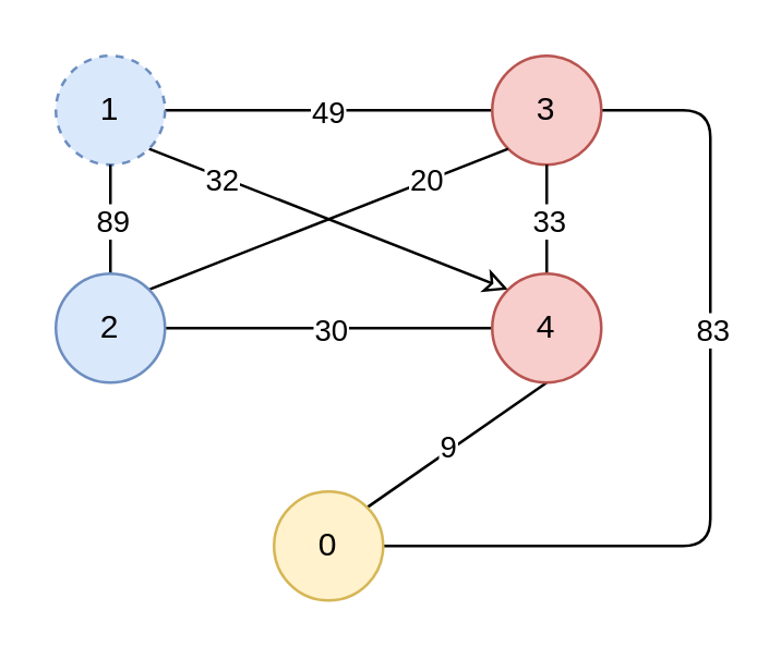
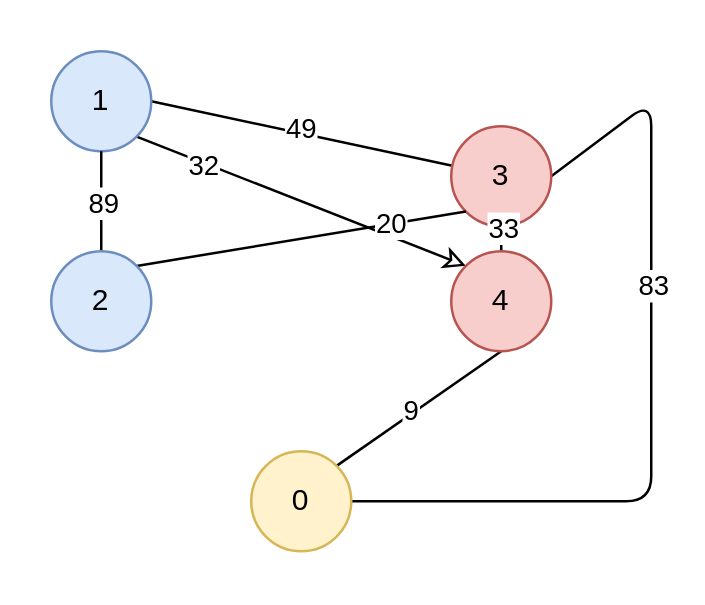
  <mxCell id="0" />
  <mxCell id="1" parent="0" />
  <mxCell id="2" style="orthogonalLoop=1;jettySize=auto;html=1;exitX=1;exitY=1;exitDx=0;exitDy=0;strokeColor=default;rounded=0;entryX=0;entryY=0;entryDx=0;entryDy=0;endArrow=classic;endFill=0;" parent="1" source="6" target="21" edge="1"><mxGeometry relative="1" as="geometry"><mxPoint x="170" y="120" as="targetPoint" /></mxGeometry></mxCell>
  <mxCell id="3" value="32" style="edgeLabel;html=1;align=center;verticalAlign=middle;resizable=0;points=[];" vertex="1" connectable="0" parent="2"><mxGeometry x="-0.404" relative="1" as="geometry"><mxPoint x="-13" y="-4" as="offset" /></mxGeometry></mxCell>
  <mxCell id="4" style="edgeStyle=none;rounded=0;orthogonalLoop=1;jettySize=auto;html=1;exitX=1;exitY=0.5;exitDx=0;exitDy=0;endArrow=none;endFill=0;strokeColor=default;" parent="1" source="6" target="9" edge="1"><mxGeometry relative="1" as="geometry" /></mxCell>
  <mxCell id="5" value="49" style="edgeLabel;html=1;align=center;verticalAlign=middle;resizable=0;points=[];" vertex="1" connectable="0" parent="4"><mxGeometry x="-0.193" y="-1" relative="1" as="geometry"><mxPoint x="11" y="-1" as="offset" /></mxGeometry></mxCell>
- <mxCell id="6" value="1" style="ellipse;whiteSpace=wrap;html=1;aspect=fixed;fillColor=#dae8fc;strokeColor=#6c8ebf;dashed=1;" parent="1" vertex="1"><mxGeometry x="20" y="20" width="40" height="40" as="geometry" /></mxCell>
+ <mxCell id="6" value="1" style="ellipse;whiteSpace=wrap;html=1;aspect=fixed;fillColor=#dae8fc;strokeColor=#6c8ebf;" parent="1" vertex="1"><mxGeometry x="20" y="20" width="40" height="40" as="geometry" /></mxCell>
  <mxCell id="7" style="edgeStyle=none;rounded=1;orthogonalLoop=1;jettySize=auto;html=1;exitX=1;exitY=0.5;exitDx=0;exitDy=0;entryX=1;entryY=0.5;entryDx=0;entryDy=0;endArrow=none;endFill=0;strokeColor=default;" parent="1" source="9" target="22" edge="1"><mxGeometry relative="1" as="geometry"><Array as="points"><mxPoint x="260" y="40" /><mxPoint x="260" y="200" /></Array></mxGeometry></mxCell>
  <mxCell id="8" value="83" style="edgeLabel;html=1;align=center;verticalAlign=middle;resizable=0;points=[];" vertex="1" connectable="0" parent="7"><mxGeometry x="-0.379" relative="1" as="geometry"><mxPoint y="21" as="offset" /></mxGeometry></mxCell>
- <mxCell id="9" value="3" style="ellipse;whiteSpace=wrap;html=1;aspect=fixed;fillColor=#f8cecc;strokeColor=#b85450;" parent="1" vertex="1"><mxGeometry x="180" y="20" width="40" height="40" as="geometry" /></mxCell>
+ <mxCell id="9" value="3" style="ellipse;whiteSpace=wrap;html=1;aspect=fixed;fillColor=#f8cecc;strokeColor=#b85450;" parent="1" vertex="1"><mxGeometry x="180" y="50" width="40" height="40" as="geometry" /></mxCell>
  <mxCell id="10" style="edgeStyle=none;rounded=0;orthogonalLoop=1;jettySize=auto;html=1;exitX=1;exitY=0;exitDx=0;exitDy=0;entryX=0;entryY=1;entryDx=0;entryDy=0;endArrow=none;endFill=0;strokeColor=default;" parent="1" source="16" target="9" edge="1"><mxGeometry relative="1" as="geometry" /></mxCell>
  <mxCell id="11" value="20" style="edgeLabel;html=1;align=center;verticalAlign=middle;resizable=0;points=[];" vertex="1" connectable="0" parent="10"><mxGeometry x="0.544" y="1" relative="1" as="geometry"><mxPoint as="offset" /></mxGeometry></mxCell>
- <mxCell id="12" style="edgeStyle=none;rounded=0;orthogonalLoop=1;jettySize=auto;html=1;exitX=1;exitY=0.5;exitDx=0;exitDy=0;endArrow=none;endFill=0;strokeColor=default;" parent="1" source="16" target="21" edge="1"><mxGeometry relative="1" as="geometry" /></mxCell>
- <mxCell id="13" value="30" style="edgeLabel;html=1;align=center;verticalAlign=middle;resizable=0;points=[];" vertex="1" connectable="0" parent="12"><mxGeometry x="0.179" y="-1" relative="1" as="geometry"><mxPoint x="-11" y="-1" as="offset" /></mxGeometry></mxCell>
  <mxCell id="14" style="edgeStyle=none;rounded=0;orthogonalLoop=1;jettySize=auto;html=1;exitX=0.5;exitY=0;exitDx=0;exitDy=0;entryX=0.5;entryY=1;entryDx=0;entryDy=0;endArrow=none;endFill=0;strokeColor=default;" parent="1" source="16" target="6" edge="1"><mxGeometry relative="1" as="geometry" /></mxCell>
  <mxCell id="15" value="89" style="edgeLabel;html=1;align=center;verticalAlign=middle;resizable=0;points=[];" vertex="1" connectable="0" parent="14"><mxGeometry x="-0.4" relative="1" as="geometry"><mxPoint y="-8" as="offset" /></mxGeometry></mxCell>
  <mxCell id="16" value="2" style="ellipse;whiteSpace=wrap;html=1;aspect=fixed;fillColor=#dae8fc;strokeColor=#6c8ebf;" parent="1" vertex="1"><mxGeometry x="20" y="100" width="40" height="40" as="geometry" /></mxCell>
  <mxCell id="17" style="edgeStyle=none;rounded=0;orthogonalLoop=1;jettySize=auto;html=1;exitX=0.5;exitY=0;exitDx=0;exitDy=0;entryX=0.5;entryY=1;entryDx=0;entryDy=0;endArrow=none;endFill=0;strokeColor=default;" parent="1" source="21" target="9" edge="1"><mxGeometry relative="1" as="geometry" /></mxCell>
  <mxCell id="18" value="33" style="edgeLabel;html=1;align=center;verticalAlign=middle;resizable=0;points=[];" vertex="1" connectable="0" parent="17"><mxGeometry x="-0.286" relative="1" as="geometry"><mxPoint y="-6" as="offset" /></mxGeometry></mxCell>
  <mxCell id="19" style="edgeStyle=none;rounded=0;orthogonalLoop=1;jettySize=auto;html=1;exitX=0.5;exitY=1;exitDx=0;exitDy=0;entryX=1;entryY=0;entryDx=0;entryDy=0;endArrow=none;endFill=0;strokeColor=default;" parent="1" source="21" target="22" edge="1"><mxGeometry relative="1" as="geometry" /></mxCell>
  <mxCell id="20" value="9" style="edgeLabel;html=1;align=center;verticalAlign=middle;resizable=0;points=[];" vertex="1" connectable="0" parent="19"><mxGeometry x="0.335" y="2" relative="1" as="geometry"><mxPoint x="7" y="-9" as="offset" /></mxGeometry></mxCell>
  <mxCell id="21" value="4" style="ellipse;whiteSpace=wrap;html=1;aspect=fixed;fillColor=#f8cecc;strokeColor=#b85450;" parent="1" vertex="1"><mxGeometry x="180" y="100" width="40" height="40" as="geometry" /></mxCell>
  <mxCell id="22" value="0" style="ellipse;whiteSpace=wrap;html=1;aspect=fixed;fillColor=#fff2cc;strokeColor=#d6b656;" parent="1" vertex="1"><mxGeometry x="100" y="180" width="40" height="40" as="geometry" /></mxCell>
